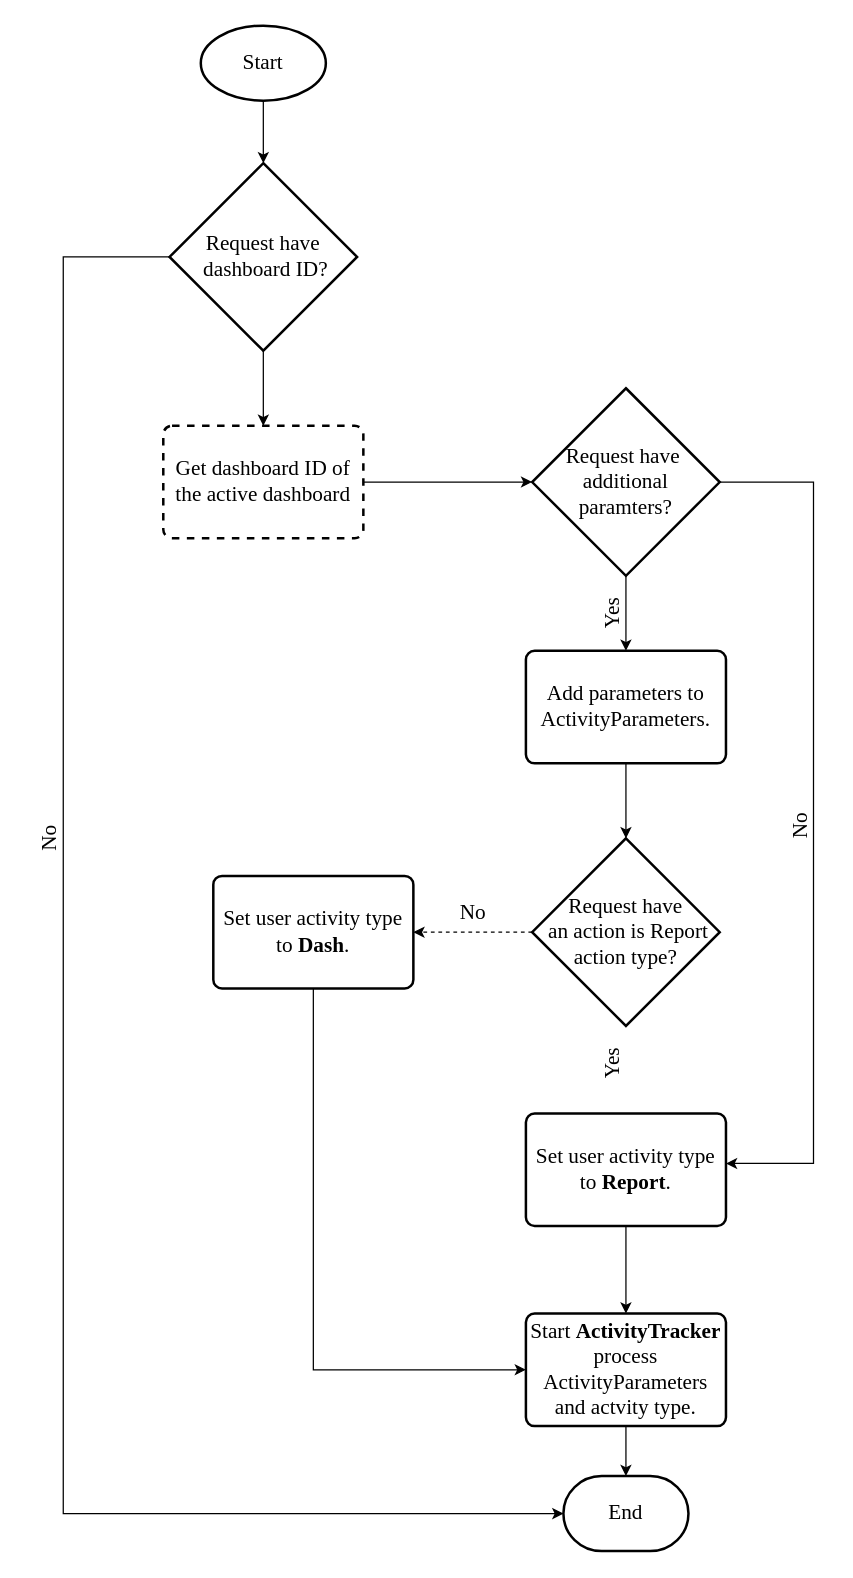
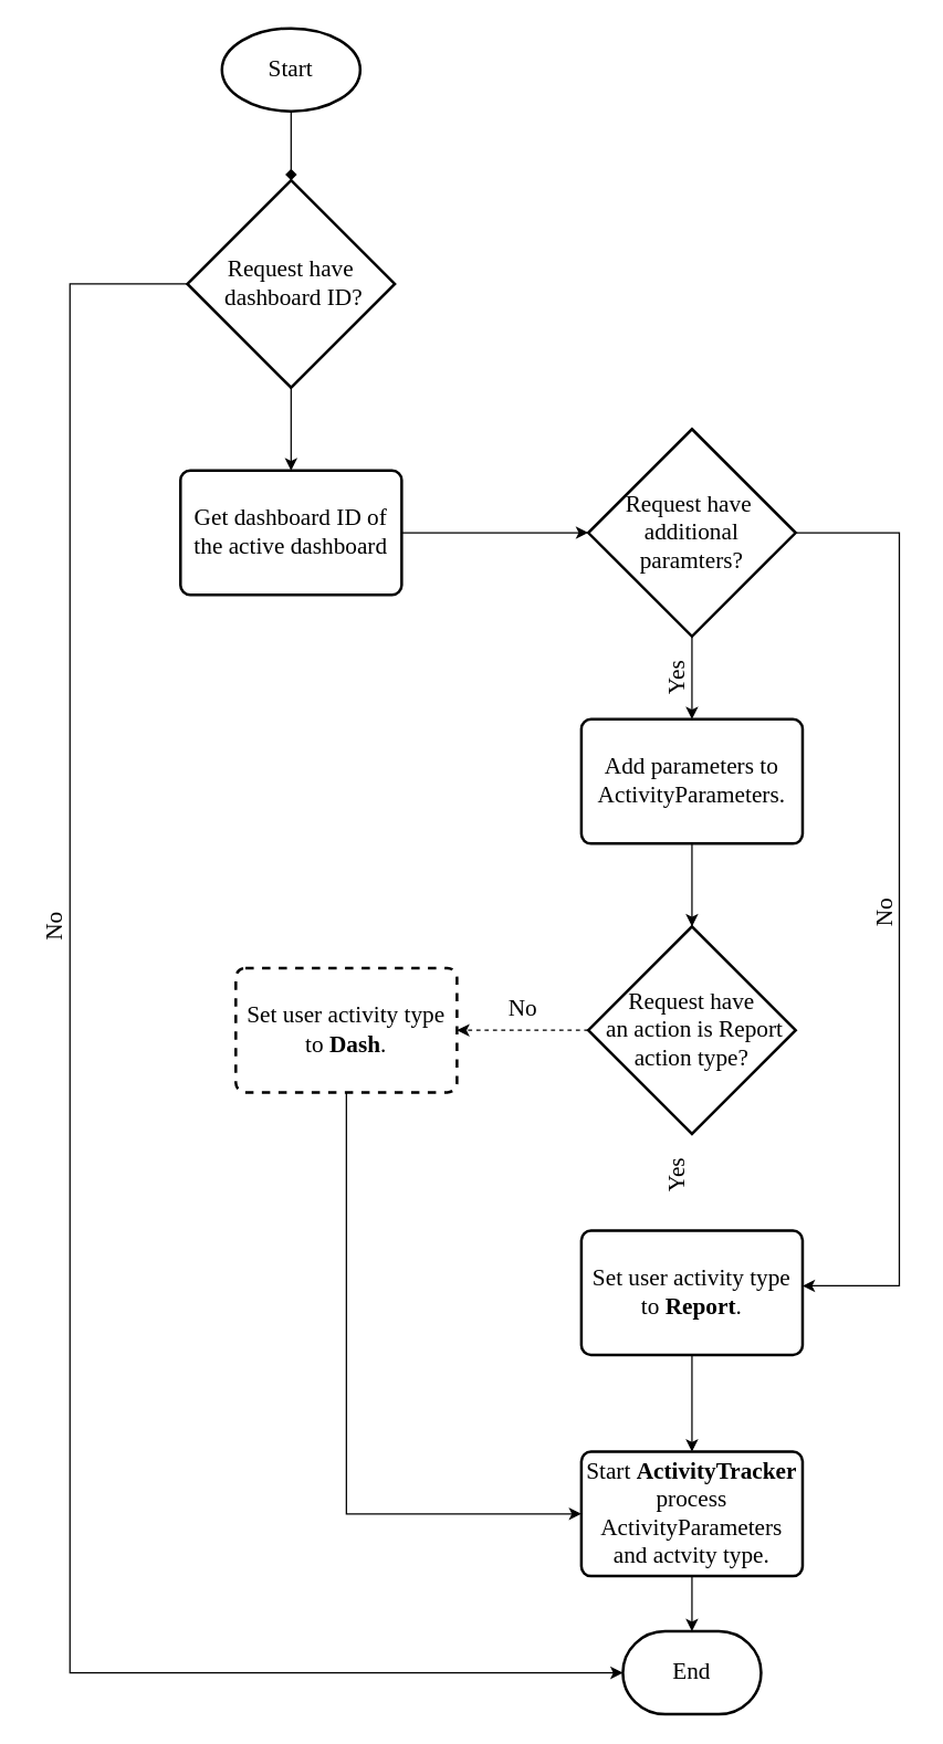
  <mxCell id="0" />
  <mxCell id="1" parent="0" />
- <mxCell id="2" style="edgeStyle=orthogonalEdgeStyle;rounded=0;orthogonalLoop=1;jettySize=auto;html=1;exitX=0.5;exitY=1;exitDx=0;exitDy=0;exitPerimeter=0;entryX=0.5;entryY=0;entryDx=0;entryDy=0;entryPerimeter=0;fontFamily=Times New Roman;fontSize=17;" parent="1" source="3" target="17" edge="1"><mxGeometry relative="1" as="geometry" /></mxCell>
+ <mxCell id="2" style="edgeStyle=orthogonalEdgeStyle;rounded=0;orthogonalLoop=1;jettySize=auto;html=1;exitX=0.5;exitY=1;exitDx=0;exitDy=0;exitPerimeter=0;entryX=0.5;entryY=0;entryDx=0;entryDy=0;entryPerimeter=0;fontFamily=Times New Roman;fontSize=17;endArrow=diamond;" parent="1" source="3" target="17" edge="1"><mxGeometry relative="1" as="geometry" /></mxCell>
  <mxCell id="3" value="Start" style="strokeWidth=2;html=1;shape=mxgraph.flowchart.start_1;whiteSpace=wrap;fontFamily=Times New Roman;fillColor=none;fontSize=17;" parent="1" vertex="1"><mxGeometry x="160" y="20" width="100" height="60" as="geometry" /></mxCell>
  <mxCell id="4" style="edgeStyle=orthogonalEdgeStyle;rounded=0;orthogonalLoop=1;jettySize=auto;html=1;exitX=1;exitY=0.5;exitDx=0;exitDy=0;entryX=0;entryY=0.5;entryDx=0;entryDy=0;entryPerimeter=0;fontFamily=Times New Roman;fontSize=17;" parent="1" source="5" target="8" edge="1"><mxGeometry relative="1" as="geometry" /></mxCell>
- <mxCell id="5" value="Get dashboard ID of the active dashboard" style="rounded=1;whiteSpace=wrap;html=1;absoluteArcSize=1;arcSize=14;strokeWidth=2;fontFamily=Times New Roman;fillColor=none;fontSize=17;dashed=1;" parent="1" vertex="1"><mxGeometry x="130" y="340" width="160" height="90" as="geometry" /></mxCell>
+ <mxCell id="5" value="Get dashboard ID of the active dashboard" style="rounded=1;whiteSpace=wrap;html=1;absoluteArcSize=1;arcSize=14;strokeWidth=2;fontFamily=Times New Roman;fillColor=none;fontSize=17;" parent="1" vertex="1"><mxGeometry x="130" y="340" width="160" height="90" as="geometry" /></mxCell>
  <mxCell id="6" style="edgeStyle=orthogonalEdgeStyle;rounded=0;orthogonalLoop=1;jettySize=auto;html=1;exitX=0.5;exitY=1;exitDx=0;exitDy=0;exitPerimeter=0;entryX=0.5;entryY=0;entryDx=0;entryDy=0;fontFamily=Times New Roman;fontSize=17;" parent="1" source="8" target="10" edge="1"><mxGeometry relative="1" as="geometry" /></mxCell>
  <mxCell id="7" style="edgeStyle=orthogonalEdgeStyle;rounded=0;orthogonalLoop=1;jettySize=auto;html=1;exitX=1;exitY=0.5;exitDx=0;exitDy=0;exitPerimeter=0;entryX=1;entryY=0.5;entryDx=0;entryDy=0;fontFamily=Times New Roman;fontSize=17;" parent="1" source="8" edge="1"><mxGeometry relative="1" as="geometry"><Array as="points"><mxPoint x="650" y="385" /><mxPoint x="650" y="930" /></Array><mxPoint x="580" y="930" as="targetPoint" /></mxGeometry></mxCell>
  <mxCell id="8" value="Request have&amp;nbsp;&lt;br style=&quot;font-size: 17px&quot;&gt;additional&lt;br&gt;paramters?" style="strokeWidth=2;html=1;shape=mxgraph.flowchart.decision;whiteSpace=wrap;fontFamily=Times New Roman;fillColor=none;fontSize=17;" parent="1" vertex="1"><mxGeometry x="425" y="310" width="150" height="150" as="geometry" /></mxCell>
  <mxCell id="9" style="edgeStyle=orthogonalEdgeStyle;rounded=0;orthogonalLoop=1;jettySize=auto;html=1;exitX=0.5;exitY=1;exitDx=0;exitDy=0;entryX=0.5;entryY=0;entryDx=0;entryDy=0;entryPerimeter=0;" parent="1" source="10" target="12" edge="1"><mxGeometry relative="1" as="geometry" /></mxCell>
  <mxCell id="10" value="Add parameters to ActivityParameters." style="rounded=1;whiteSpace=wrap;html=1;absoluteArcSize=1;arcSize=14;strokeWidth=2;fontFamily=Times New Roman;fillColor=none;fontSize=17;" parent="1" vertex="1"><mxGeometry x="420" y="520" width="160" height="90" as="geometry" /></mxCell>
  <mxCell id="11" style="edgeStyle=orthogonalEdgeStyle;rounded=0;orthogonalLoop=1;jettySize=auto;html=1;exitX=0;exitY=0.5;exitDx=0;exitDy=0;exitPerimeter=0;entryX=1;entryY=0.5;entryDx=0;entryDy=0;dashed=1;" parent="1" source="12" target="23" edge="1"><mxGeometry relative="1" as="geometry" /></mxCell>
  <mxCell id="12" value="Request have&lt;br style=&quot;font-size: 17px&quot;&gt;&amp;nbsp;an action is Report action type?" style="strokeWidth=2;html=1;shape=mxgraph.flowchart.decision;whiteSpace=wrap;fontFamily=Times New Roman;fillColor=none;fontSize=17;" parent="1" vertex="1"><mxGeometry x="425" y="670" width="150" height="150" as="geometry" /></mxCell>
  <mxCell id="13" style="edgeStyle=orthogonalEdgeStyle;rounded=0;orthogonalLoop=1;jettySize=auto;html=1;exitX=0.5;exitY=1;exitDx=0;exitDy=0;fontFamily=Times New Roman;fontSize=17;" parent="1" source="14" target="26" edge="1"><mxGeometry relative="1" as="geometry" /></mxCell>
  <mxCell id="14" value="Set user activity type to &lt;b style=&quot;font-size: 17px;&quot;&gt;Report&lt;/b&gt;." style="rounded=1;whiteSpace=wrap;html=1;absoluteArcSize=1;arcSize=14;strokeWidth=2;fontFamily=Times New Roman;fillColor=none;fontSize=17;" parent="1" vertex="1"><mxGeometry x="420" y="890" width="160" height="90" as="geometry" /></mxCell>
  <mxCell id="15" style="edgeStyle=orthogonalEdgeStyle;rounded=0;orthogonalLoop=1;jettySize=auto;html=1;exitX=0.5;exitY=1;exitDx=0;exitDy=0;exitPerimeter=0;entryX=0.5;entryY=0;entryDx=0;entryDy=0;fontFamily=Times New Roman;fontSize=17;" parent="1" source="17" target="5" edge="1"><mxGeometry relative="1" as="geometry" /></mxCell>
  <mxCell id="16" style="edgeStyle=orthogonalEdgeStyle;rounded=0;orthogonalLoop=1;jettySize=auto;html=1;exitX=0;exitY=0.5;exitDx=0;exitDy=0;exitPerimeter=0;entryX=0;entryY=0.5;entryDx=0;entryDy=0;entryPerimeter=0;fontFamily=Times New Roman;fontSize=17;" parent="1" source="17" target="18" edge="1"><mxGeometry relative="1" as="geometry"><Array as="points"><mxPoint x="50" y="205" /><mxPoint x="50" y="1210" /></Array></mxGeometry></mxCell>
  <mxCell id="17" value="Request have&lt;br style=&quot;font-size: 17px;&quot;&gt;&amp;nbsp;dashboard ID?" style="strokeWidth=2;html=1;shape=mxgraph.flowchart.decision;whiteSpace=wrap;fontFamily=Times New Roman;fillColor=none;fontSize=17;" parent="1" vertex="1"><mxGeometry x="135" y="130" width="150" height="150" as="geometry" /></mxCell>
  <mxCell id="18" value="End" style="strokeWidth=2;html=1;shape=mxgraph.flowchart.terminator;whiteSpace=wrap;fillColor=none;fontFamily=Times New Roman;fontSize=17;" parent="1" vertex="1"><mxGeometry x="450" y="1180" width="100" height="60" as="geometry" /></mxCell>
  <mxCell id="19" value="Yes" style="text;html=1;strokeColor=none;fillColor=none;align=center;verticalAlign=middle;whiteSpace=wrap;rounded=0;fontFamily=Times New Roman;rotation=-90;fontSize=17;" parent="1" vertex="1"><mxGeometry x="470" y="480" width="40" height="20" as="geometry" /></mxCell>
  <mxCell id="20" value="No" style="text;html=1;strokeColor=none;fillColor=none;align=center;verticalAlign=middle;whiteSpace=wrap;rounded=0;fontFamily=Times New Roman;rotation=-90;fontSize=17;" parent="1" vertex="1"><mxGeometry x="620" y="650" width="40" height="20" as="geometry" /></mxCell>
  <mxCell id="21" value="Yes" style="text;html=1;strokeColor=none;fillColor=none;align=center;verticalAlign=middle;whiteSpace=wrap;rounded=0;fontFamily=Times New Roman;rotation=-90;fontSize=17;" parent="1" vertex="1"><mxGeometry x="470" y="840" width="40" height="20" as="geometry" /></mxCell>
  <mxCell id="22" style="edgeStyle=orthogonalEdgeStyle;rounded=0;orthogonalLoop=1;jettySize=auto;html=1;exitX=0.5;exitY=1;exitDx=0;exitDy=0;entryX=0;entryY=0.5;entryDx=0;entryDy=0;" parent="1" source="23" target="26" edge="1"><mxGeometry relative="1" as="geometry" /></mxCell>
- <mxCell id="23" value="Set user activity type to &lt;b style=&quot;font-size: 17px;&quot;&gt;Dash&lt;/b&gt;." style="rounded=1;whiteSpace=wrap;html=1;absoluteArcSize=1;arcSize=14;strokeWidth=2;fontFamily=Times New Roman;fillColor=none;fontSize=17;" parent="1" vertex="1"><mxGeometry x="170" y="700" width="160" height="90" as="geometry" /></mxCell>
+ <mxCell id="23" value="Set user activity type to &lt;b style=&quot;font-size: 17px;&quot;&gt;Dash&lt;/b&gt;." style="rounded=1;whiteSpace=wrap;html=1;absoluteArcSize=1;arcSize=14;strokeWidth=2;fontFamily=Times New Roman;fillColor=none;fontSize=17;dashed=1;" parent="1" vertex="1"><mxGeometry x="170" y="700" width="160" height="90" as="geometry" /></mxCell>
  <mxCell id="24" value="No" style="text;html=1;strokeColor=none;fillColor=none;align=center;verticalAlign=middle;whiteSpace=wrap;rounded=0;fontFamily=Times New Roman;rotation=0;fontSize=17;" parent="1" vertex="1"><mxGeometry x="357.5" y="720" width="40" height="20" as="geometry" /></mxCell>
  <mxCell id="25" style="edgeStyle=orthogonalEdgeStyle;rounded=0;orthogonalLoop=1;jettySize=auto;html=1;exitX=0.5;exitY=1;exitDx=0;exitDy=0;entryX=0.5;entryY=0;entryDx=0;entryDy=0;entryPerimeter=0;fontFamily=Times New Roman;fontSize=17;" parent="1" source="26" target="18" edge="1"><mxGeometry relative="1" as="geometry" /></mxCell>
  <mxCell id="26" value="Start &lt;b style=&quot;font-size: 17px;&quot;&gt;ActivityTracker &lt;/b&gt;process ActivityParameters and actvity type." style="rounded=1;whiteSpace=wrap;html=1;absoluteArcSize=1;arcSize=14;strokeWidth=2;fontFamily=Times New Roman;fillColor=none;fontSize=17;" parent="1" vertex="1"><mxGeometry x="420" y="1050" width="160" height="90" as="geometry" /></mxCell>
  <mxCell id="27" value="No" style="text;html=1;strokeColor=none;fillColor=none;align=center;verticalAlign=middle;whiteSpace=wrap;rounded=0;fontFamily=Times New Roman;rotation=-90;fontSize=17;" parent="1" vertex="1"><mxGeometry x="20" y="660" width="40" height="20" as="geometry" /></mxCell>
